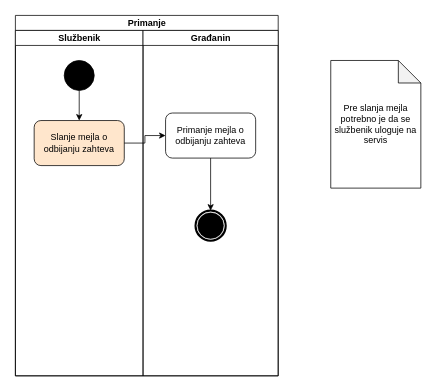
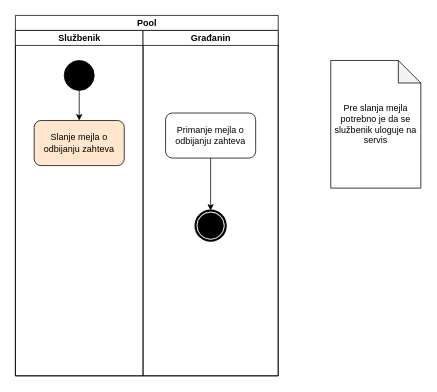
  <mxCell id="0" />
  <mxCell id="1" parent="0" />
- <mxCell id="2" value="Primanje" style="swimlane;html=1;childLayout=stackLayout;resizeParent=1;resizeParentMax=0;startSize=20;" vertex="1" parent="1"><mxGeometry x="20" y="20" width="350" height="480" as="geometry" /></mxCell>
+ <mxCell id="2" value="Pool" style="swimlane;html=1;childLayout=stackLayout;resizeParent=1;resizeParentMax=0;startSize=20;" vertex="1" parent="1"><mxGeometry x="20" y="20" width="350" height="480" as="geometry" /></mxCell>
  <mxCell id="3" value="Službenik" style="swimlane;html=1;startSize=20;" vertex="1" parent="2"><mxGeometry y="20" width="170" height="460" as="geometry" /></mxCell>
  <mxCell id="4" style="edgeStyle=orthogonalEdgeStyle;rounded=0;orthogonalLoop=1;jettySize=auto;html=1;entryX=0.5;entryY=0;entryDx=0;entryDy=0;" edge="1" parent="3" source="5" target="6"><mxGeometry relative="1" as="geometry" /></mxCell>
  <mxCell id="5" value="" style="ellipse;whiteSpace=wrap;html=1;aspect=fixed;fillColor=#000000;" vertex="1" parent="3"><mxGeometry x="65" y="40" width="40" height="40" as="geometry" /></mxCell>
  <mxCell id="6" value="Slanje mejla o odbijanju zahteva" style="rounded=1;whiteSpace=wrap;html=1;fillColor=#ffe6cc;" vertex="1" parent="3"><mxGeometry x="25" y="120" width="120" height="60" as="geometry" /></mxCell>
  <mxCell id="7" value="Građanin" style="swimlane;html=1;startSize=20;" vertex="1" parent="2"><mxGeometry x="170" y="20" width="180" height="460" as="geometry" /></mxCell>
  <mxCell id="8" style="edgeStyle=orthogonalEdgeStyle;rounded=0;orthogonalLoop=1;jettySize=auto;html=1;" edge="1" parent="7" source="9" target="10"><mxGeometry relative="1" as="geometry" /></mxCell>
  <mxCell id="9" value="Primanje mejla o odbijanju zahteva" style="rounded=1;whiteSpace=wrap;html=1;" vertex="1" parent="7"><mxGeometry x="30" y="110" width="120" height="60" as="geometry" /></mxCell>
  <mxCell id="10" value="" style="shape=mxgraph.bpmn.shape;html=1;verticalLabelPosition=bottom;labelBackgroundColor=#ffffff;verticalAlign=top;align=center;perimeter=ellipsePerimeter;outlineConnect=0;outline=end;symbol=terminate;fillColor=#FFFFFF;" vertex="1" parent="7"><mxGeometry x="70" y="240" width="40" height="40" as="geometry" /></mxCell>
- <mxCell id="11" style="edgeStyle=orthogonalEdgeStyle;rounded=0;orthogonalLoop=1;jettySize=auto;html=1;entryX=0;entryY=0.5;entryDx=0;entryDy=0;" edge="1" parent="2" source="6" target="9"><mxGeometry relative="1" as="geometry" /></mxCell>
  <mxCell id="12" value="&lt;span&gt;Pre slanja mejla potrebno je da se službenik uloguje na servis&lt;/span&gt;" style="shape=note;whiteSpace=wrap;html=1;backgroundOutline=1;darkOpacity=0.05;fillColor=#FFFFFF;" vertex="1" parent="1"><mxGeometry x="440" y="80" width="120" height="170" as="geometry" /></mxCell>
